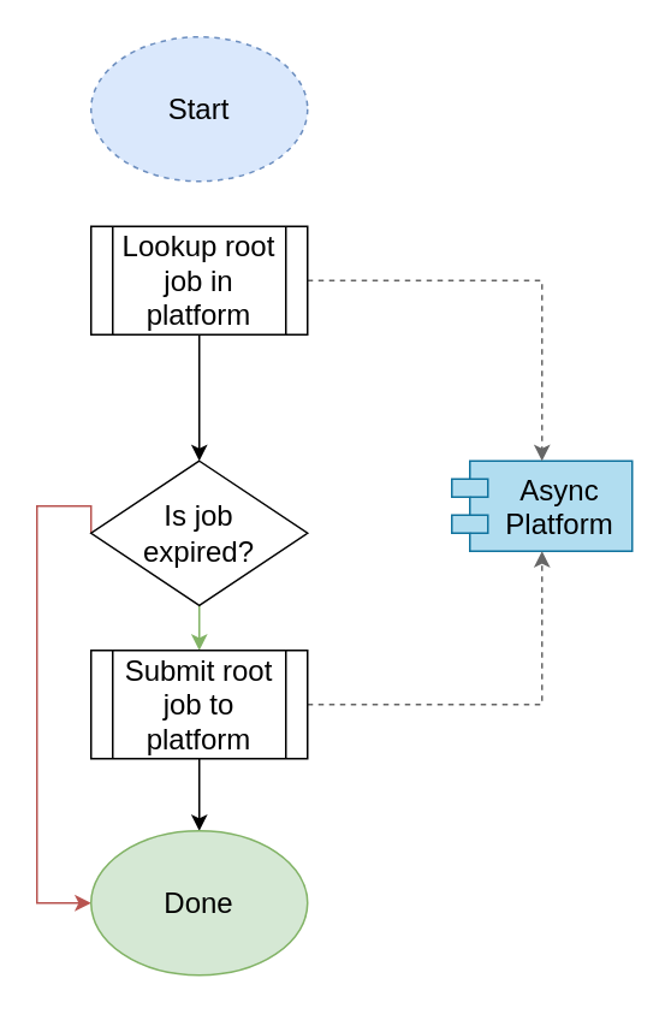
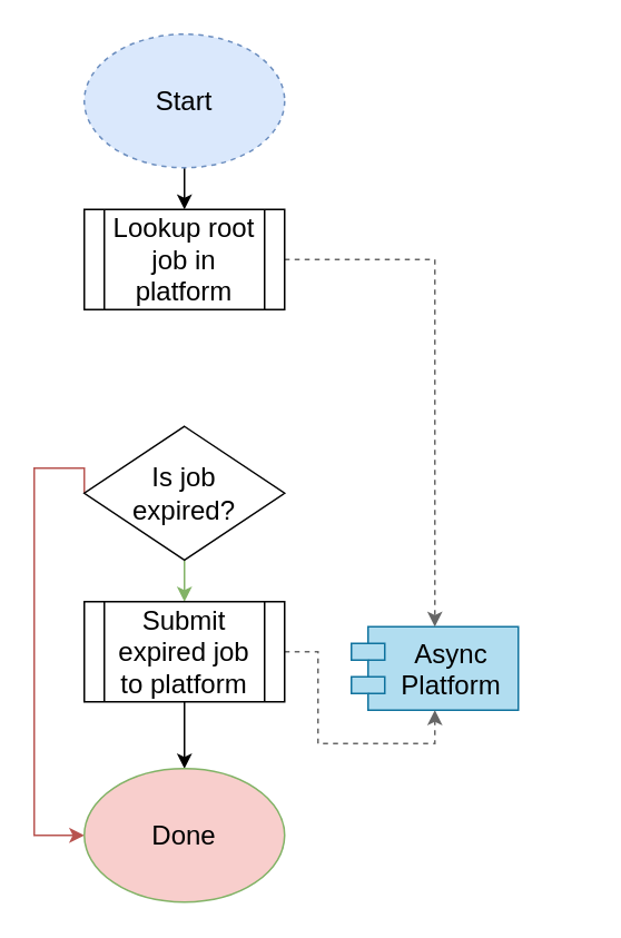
  <mxCell id="0" />
  <mxCell id="1" parent="0" />
+ <mxCell id="2" style="edgeStyle=orthogonalEdgeStyle;rounded=0;orthogonalLoop=1;jettySize=auto;html=1;exitX=0.5;exitY=1;exitDx=0;exitDy=0;entryX=0.5;entryY=0;entryDx=0;entryDy=0;fontSize=16;" edge="1" parent="1" source="3" target="7"><mxGeometry relative="1" as="geometry" /></mxCell>
  <mxCell id="3" value="Start" style="ellipse;whiteSpace=wrap;html=1;fontSize=16;fillColor=#dae8fc;strokeColor=#6c8ebf;dashed=1;" vertex="1" parent="1"><mxGeometry x="50" width="120" height="80" as="geometry" y="20" /></mxCell>
- <mxCell id="4" value="Async&#10;Platform" style="shape=module;align=left;spacingLeft=20;align=center;verticalAlign=top;fontSize=16;fillColor=#b1ddf0;strokeColor=#10739e;" vertex="1" parent="1"><mxGeometry x="250" y="255" width="100" height="50" as="geometry" /></mxCell>
+ <mxCell id="4" value="Async&#10;Platform" style="shape=module;align=left;spacingLeft=20;align=center;verticalAlign=top;fontSize=16;fillColor=#b1ddf0;strokeColor=#10739e;" vertex="1" parent="1"><mxGeometry x="210" y="375" width="100" height="50" as="geometry" /></mxCell>
  <mxCell id="5" style="edgeStyle=orthogonalEdgeStyle;rounded=0;orthogonalLoop=1;jettySize=auto;html=1;exitX=1;exitY=0.5;exitDx=0;exitDy=0;entryX=0.5;entryY=0;entryDx=0;entryDy=0;dashed=1;fontSize=16;fillColor=#f5f5f5;strokeColor=#666666;" edge="1" parent="1" source="7" target="4"><mxGeometry relative="1" as="geometry" /></mxCell>
- <mxCell id="6" style="edgeStyle=orthogonalEdgeStyle;rounded=0;orthogonalLoop=1;jettySize=auto;html=1;exitX=0.5;exitY=1;exitDx=0;exitDy=0;entryX=0.5;entryY=0;entryDx=0;entryDy=0;fontSize=16;" edge="1" parent="1" source="7" target="10"><mxGeometry relative="1" as="geometry" /></mxCell>
  <mxCell id="7" value="Lookup root job in platform" style="shape=process;whiteSpace=wrap;html=1;backgroundOutline=1;fontSize=16;" vertex="1" parent="1"><mxGeometry x="50" y="125" width="120" height="60" as="geometry" /></mxCell>
  <mxCell id="8" style="edgeStyle=orthogonalEdgeStyle;rounded=0;orthogonalLoop=1;jettySize=auto;html=1;exitX=0.5;exitY=1;exitDx=0;exitDy=0;entryX=0.5;entryY=0;entryDx=0;entryDy=0;fontSize=16;fillColor=#d5e8d4;strokeColor=#82b366;" edge="1" parent="1" source="10" target="13"><mxGeometry relative="1" as="geometry" /></mxCell>
  <mxCell id="9" style="edgeStyle=orthogonalEdgeStyle;rounded=0;orthogonalLoop=1;jettySize=auto;html=1;exitX=0;exitY=0.5;exitDx=0;exitDy=0;entryX=0;entryY=0.5;entryDx=0;entryDy=0;fontSize=16;fillColor=#f8cecc;strokeColor=#b85450;" edge="1" parent="1" source="10" target="14"><mxGeometry relative="1" as="geometry"><Array as="points"><mxPoint x="20" y="280" /><mxPoint x="20" y="500" /></Array></mxGeometry></mxCell>
  <mxCell id="10" value="Is job&lt;br&gt;expired?" style="rhombus;whiteSpace=wrap;html=1;fontSize=16;" vertex="1" parent="1"><mxGeometry x="50" y="255" width="120" height="80" as="geometry" /></mxCell>
  <mxCell id="11" style="edgeStyle=orthogonalEdgeStyle;rounded=0;orthogonalLoop=1;jettySize=auto;html=1;exitX=1;exitY=0.5;exitDx=0;exitDy=0;entryX=0.5;entryY=1;entryDx=0;entryDy=0;fontSize=16;dashed=1;fillColor=#f5f5f5;strokeColor=#666666;" edge="1" parent="1" source="13" target="4"><mxGeometry relative="1" as="geometry" /></mxCell>
  <mxCell id="12" style="edgeStyle=orthogonalEdgeStyle;rounded=0;orthogonalLoop=1;jettySize=auto;html=1;exitX=0.5;exitY=1;exitDx=0;exitDy=0;entryX=0.5;entryY=0;entryDx=0;entryDy=0;fontSize=16;" edge="1" parent="1" source="13" target="14"><mxGeometry relative="1" as="geometry" /></mxCell>
- <mxCell id="13" value="Submit root job to platform" style="shape=process;whiteSpace=wrap;html=1;backgroundOutline=1;fontSize=16;" vertex="1" parent="1"><mxGeometry x="50" y="360" width="120" height="60" as="geometry" /></mxCell>
- <mxCell id="14" value="Done" style="ellipse;whiteSpace=wrap;html=1;fontSize=16;fillColor=#d5e8d4;strokeColor=#82b366;" vertex="1" parent="1"><mxGeometry x="50" y="460" width="120" height="80" as="geometry" /></mxCell>
+ <mxCell id="13" value="Submit expired job to platform" style="shape=process;whiteSpace=wrap;html=1;backgroundOutline=1;fontSize=16;" vertex="1" parent="1"><mxGeometry x="50" y="360" width="120" height="60" as="geometry" /></mxCell>
+ <mxCell id="14" value="Done" style="ellipse;whiteSpace=wrap;html=1;fontSize=16;fillColor=#f8cecc;strokeColor=#82b366;" vertex="1" parent="1"><mxGeometry x="50" y="460" width="120" height="80" as="geometry" /></mxCell>
